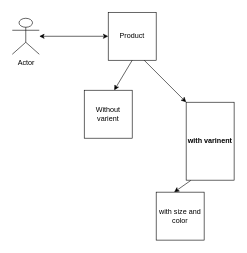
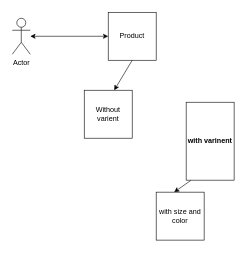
  <mxCell id="0" />
  <mxCell id="1" parent="0" />
- <mxCell id="2" value="Actor" style="shape=umlActor;verticalLabelPosition=bottom;verticalAlign=top;html=1;outlineConnect=0;" vertex="1" parent="1"><mxGeometry x="20" y="30" width="45" height="60" as="geometry" /></mxCell>
+ <mxCell id="2" value="Actor" style="shape=umlActor;verticalLabelPosition=bottom;verticalAlign=top;html=1;outlineConnect=0;" vertex="1" parent="1"><mxGeometry x="20" y="30" width="30" height="60" as="geometry" /></mxCell>
  <mxCell id="3" value="" style="endArrow=classic;startArrow=classic;html=1;" edge="1" parent="1" source="2"><mxGeometry width="50" height="50" relative="1" as="geometry"><mxPoint x="270" y="150" as="sourcePoint" /><mxPoint x="180" y="60" as="targetPoint" /></mxGeometry></mxCell>
  <mxCell id="4" value="Product&lt;br&gt;" style="whiteSpace=wrap;html=1;aspect=fixed;" vertex="1" parent="1"><mxGeometry x="180" y="20" width="80" height="80" as="geometry" /></mxCell>
  <mxCell id="5" value="" style="endArrow=classic;html=1;exitX=0.5;exitY=1;exitDx=0;exitDy=0;" edge="1" parent="1" source="4"><mxGeometry width="50" height="50" relative="1" as="geometry"><mxPoint x="270" y="140" as="sourcePoint" /><mxPoint x="190" y="150" as="targetPoint" /></mxGeometry></mxCell>
  <mxCell id="6" value="Without varient&lt;br&gt;" style="whiteSpace=wrap;html=1;aspect=fixed;" vertex="1" parent="1"><mxGeometry x="140" y="150" width="80" height="80" as="geometry" /></mxCell>
- <mxCell id="7" value="" style="endArrow=classic;html=1;exitX=0.75;exitY=1;exitDx=0;exitDy=0;entryX=0;entryY=0;entryDx=0;entryDy=0;" edge="1" parent="1" source="4" target="8"><mxGeometry width="50" height="50" relative="1" as="geometry"><mxPoint x="270" y="130" as="sourcePoint" /><mxPoint x="330" y="180" as="targetPoint" /></mxGeometry></mxCell>
  <mxCell id="8" value="&lt;b&gt;with varinent&lt;/b&gt;" style="whiteSpace=wrap;html=1;aspect=fixed;" vertex="1" parent="1"><mxGeometry x="310" y="170" width="80" height="130" as="geometry" /></mxCell>
  <mxCell id="9" value="" style="endArrow=classic;html=1;exitX=0.096;exitY=1.004;exitDx=0;exitDy=0;exitPerimeter=0;" edge="1" parent="1" source="8"><mxGeometry width="50" height="50" relative="1" as="geometry"><mxPoint x="320" y="260" as="sourcePoint" /><mxPoint x="290" y="320" as="targetPoint" /></mxGeometry></mxCell>
  <mxCell id="10" value="with size and color&lt;br&gt;" style="whiteSpace=wrap;html=1;aspect=fixed;" vertex="1" parent="1"><mxGeometry x="260" y="320" width="80" height="80" as="geometry" /></mxCell>
